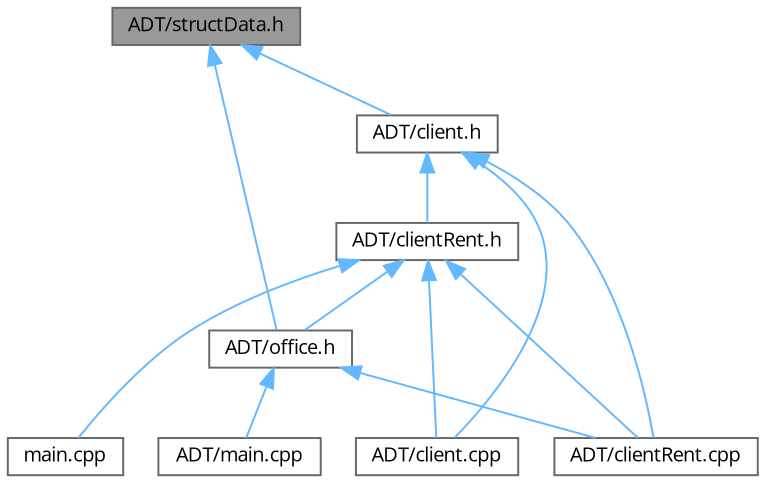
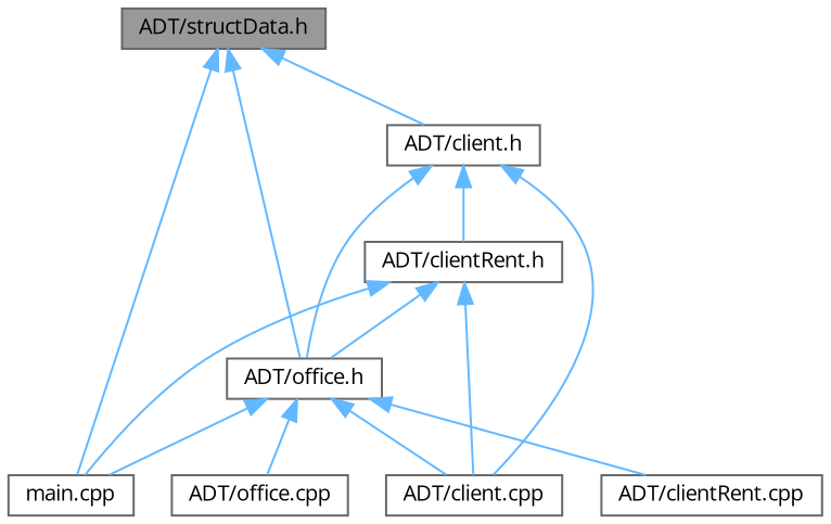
  digraph {
    fontname="Open Sans"
    node [color=grey40 fillcolor=white fontname="Open Sans" fontsize=10 shape=box style=filled]
    edge [color=steelblue1 dir=back fontname="Open Sans" fontsize=10 labelfontname=Helvetica labelfontsize=10 style=solid]
    n1 [color=gray40 fillcolor=grey60 fontcolor=black height=0.2 label="ADT/structData.h" width=0.4]
    n2 [height=0.2 label="ADT/client.h" width=0.4]
    n3 [height=0.2 label="main.cpp" width=0.4]
    n4 [height=0.2 label="ADT/office.h" width=0.4]
    n5 [height=0.2 label="ADT/client.cpp" width=0.4]
    n6 [height=0.2 label="ADT/clientRent.cpp" width=0.4]
    n7 [height=0.2 label="ADT/clientRent.h" width=0.4]
-   n8 [height=0.2 label="ADT/main.cpp" width=0.4]
+   n8 [height=0.2 label="ADT/office.cpp" width=0.4]
    n1 -> n2
+   n1 -> n3
    n1 -> n4
    n2 -> n5
-   n2 -> n6
+   n2 -> n4
    n2 -> n7
+   n4 -> n3
+   n4 -> n5
    n4 -> n6
    n4 -> n8
    n7 -> n3
    n7 -> n4
    n7 -> n5
-   n7 -> n6
  }
